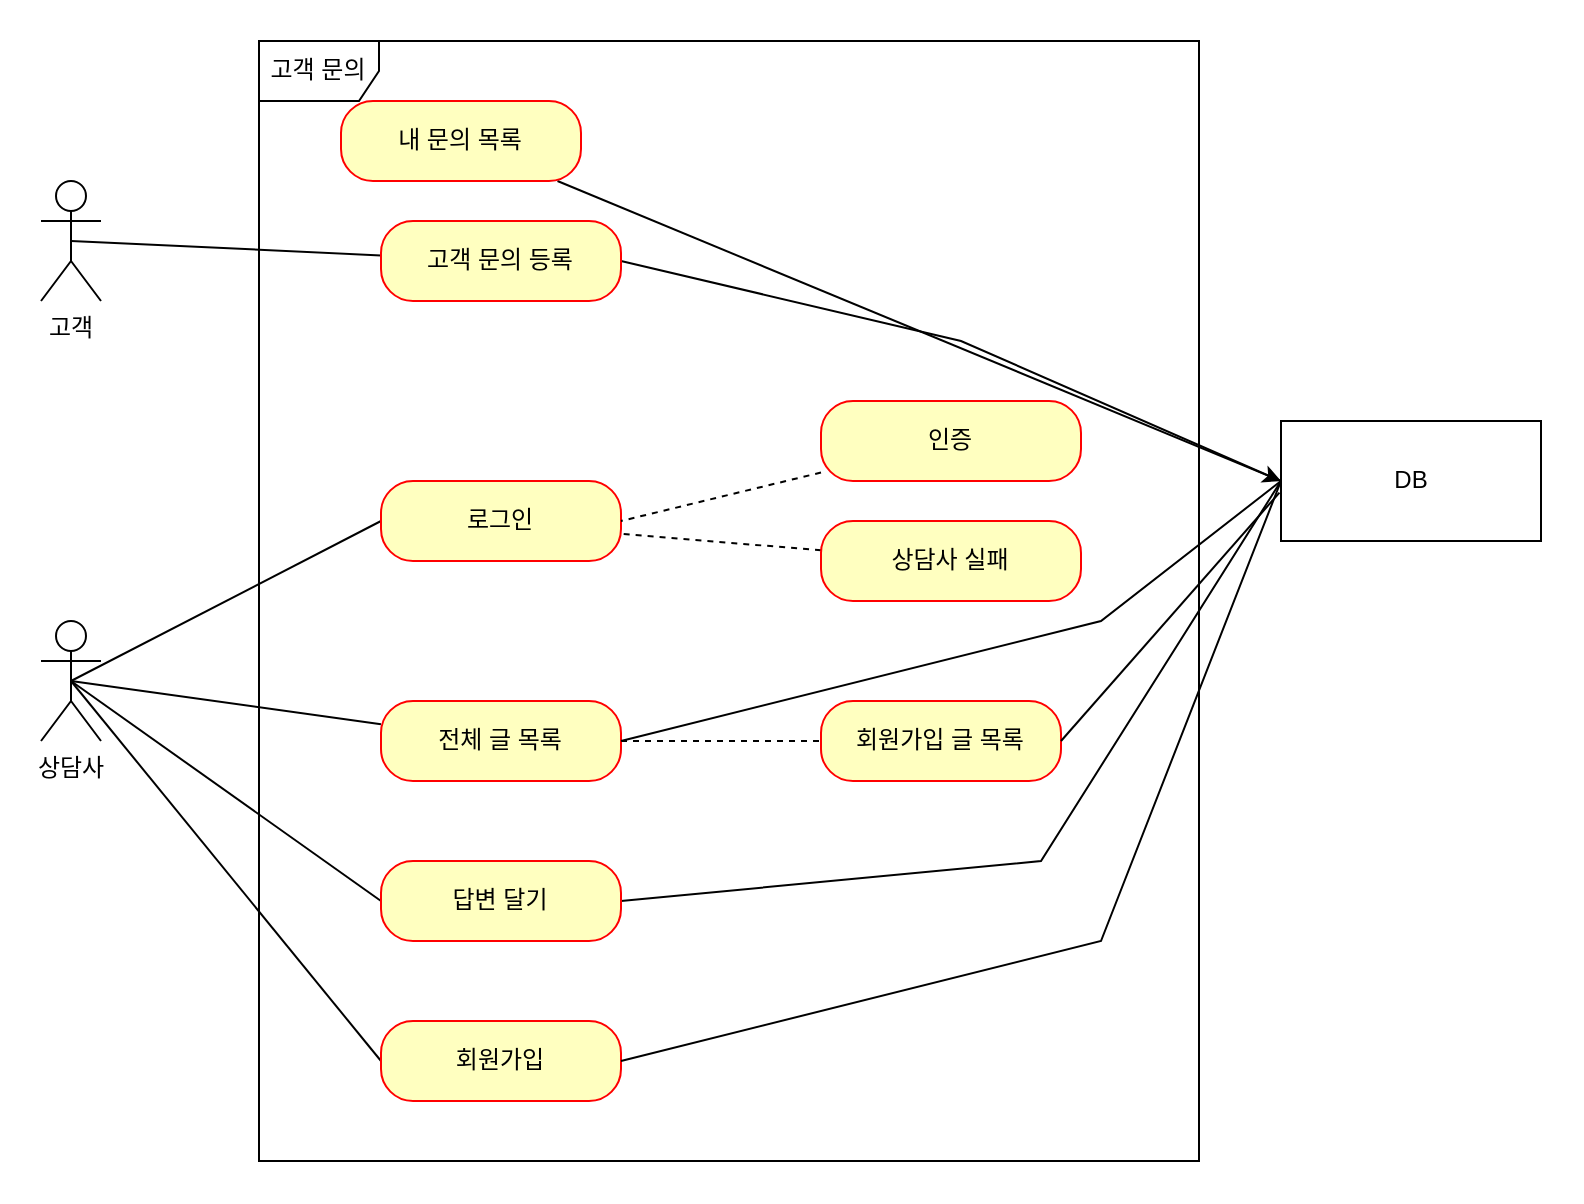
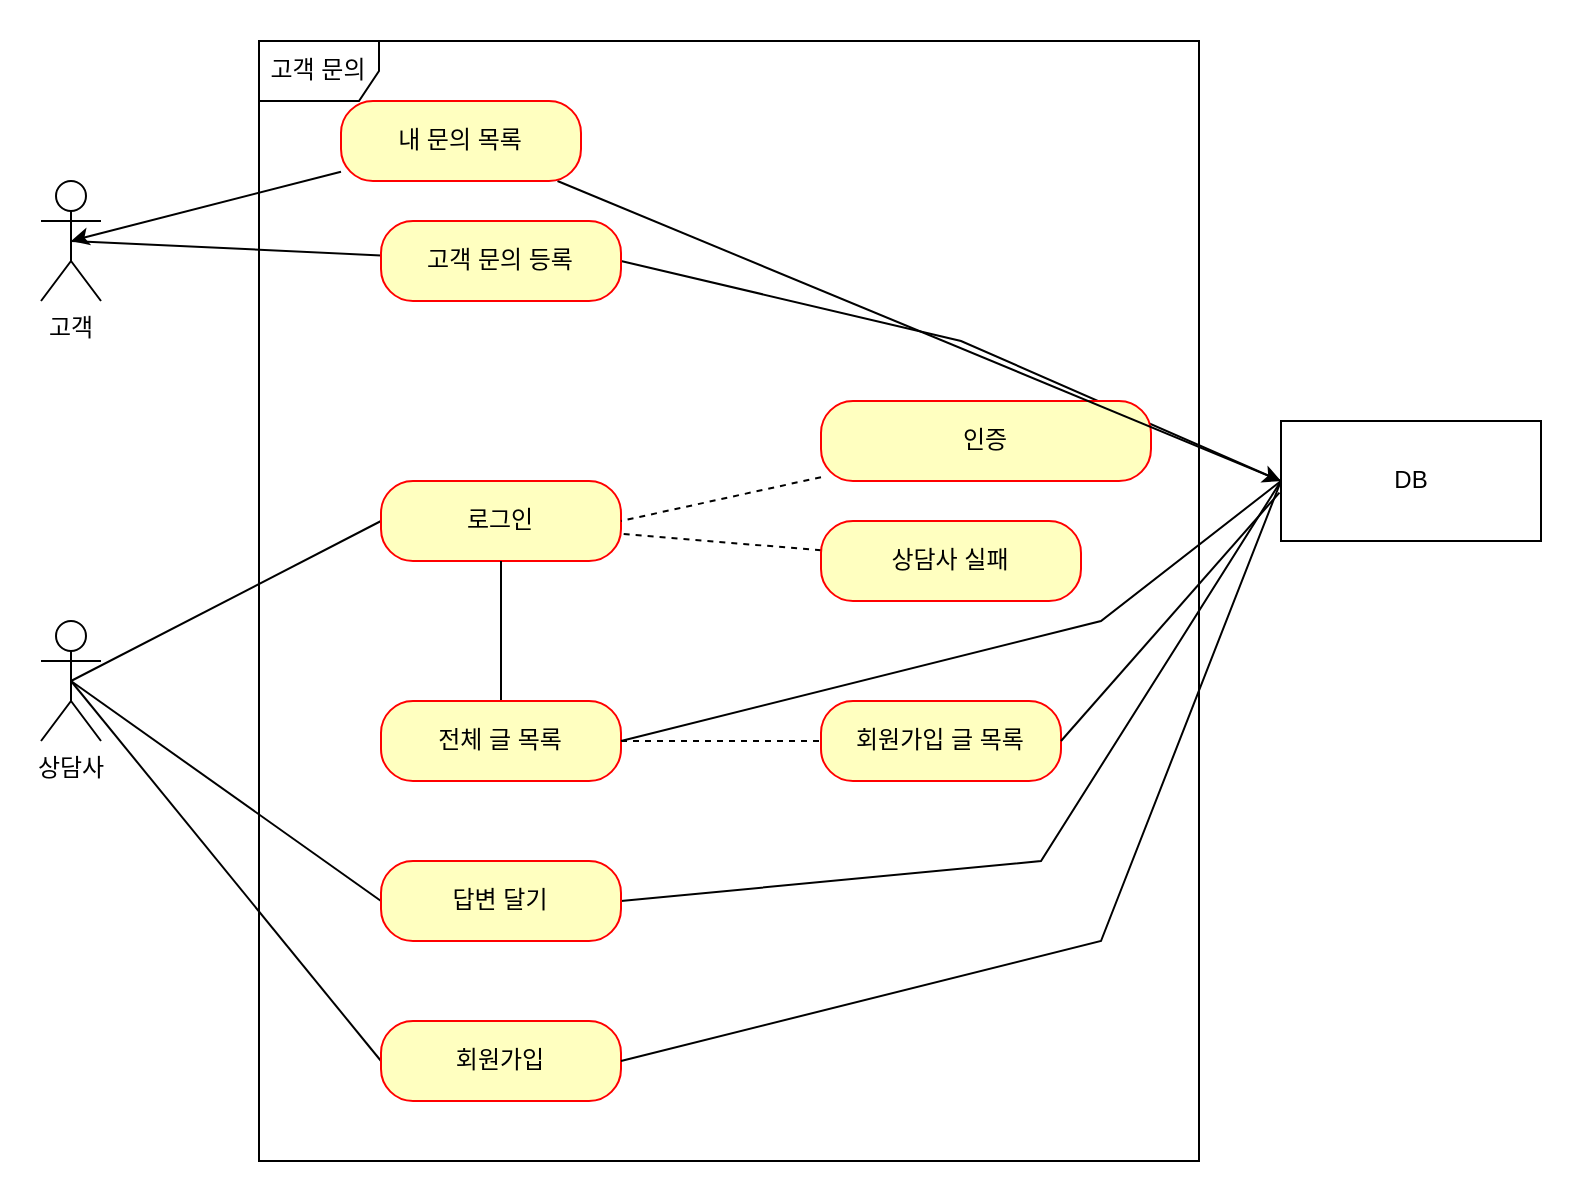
  <mxCell id="0" />
  <mxCell id="1" parent="0" />
  <mxCell id="2" value="고객" style="shape=umlActor;verticalLabelPosition=bottom;verticalAlign=top;html=1;" parent="1" vertex="1"><mxGeometry x="20" y="90" width="30" height="60" as="geometry" /></mxCell>
  <mxCell id="3" value="고객 문의" style="shape=umlFrame;whiteSpace=wrap;html=1;" parent="1" vertex="1"><mxGeometry x="129" y="20" width="470" height="560" as="geometry" /></mxCell>
  <mxCell id="4" value="상담사" style="shape=umlActor;verticalLabelPosition=bottom;verticalAlign=top;html=1;" parent="1" vertex="1"><mxGeometry x="20" y="310" width="30" height="60" as="geometry" /></mxCell>
  <mxCell id="5" style="edgeStyle=none;rounded=0;orthogonalLoop=1;jettySize=auto;html=1;endArrow=none;endFill=0;" parent="1" source="7" edge="1"><mxGeometry relative="1" as="geometry"><mxPoint x="35" y="120" as="targetPoint" /></mxGeometry></mxCell>
  <mxCell id="6" style="edgeStyle=none;rounded=0;orthogonalLoop=1;jettySize=auto;html=1;entryX=0;entryY=0.5;entryDx=0;entryDy=0;endArrow=none;endFill=0;exitX=1;exitY=0.5;exitDx=0;exitDy=0;" parent="1" source="7" target="24" edge="1"><mxGeometry relative="1" as="geometry"><Array as="points"><mxPoint x="480" y="170" /></Array></mxGeometry></mxCell>
  <mxCell id="7" value="고객 문의 등록" style="rounded=1;whiteSpace=wrap;html=1;arcSize=40;fontColor=#000000;fillColor=#ffffc0;strokeColor=#ff0000;" parent="1" vertex="1"><mxGeometry x="190" y="110" width="120" height="40" as="geometry" /></mxCell>
  <mxCell id="8" style="rounded=0;orthogonalLoop=1;jettySize=auto;html=1;entryX=0.5;entryY=0.5;entryDx=0;entryDy=0;entryPerimeter=0;endArrow=none;endFill=0;exitX=0;exitY=0.5;exitDx=0;exitDy=0;" parent="1" source="9" target="4" edge="1"><mxGeometry relative="1" as="geometry" /></mxCell>
  <mxCell id="9" value="로그인" style="rounded=1;whiteSpace=wrap;html=1;arcSize=40;fontColor=#000000;fillColor=#ffffc0;strokeColor=#ff0000;" parent="1" vertex="1"><mxGeometry x="190" y="240" width="120" height="40" as="geometry" /></mxCell>
  <mxCell id="10" style="edgeStyle=none;rounded=0;orthogonalLoop=1;jettySize=auto;html=1;endArrow=none;endFill=0;entryX=0.5;entryY=0.5;entryDx=0;entryDy=0;entryPerimeter=0;exitX=0;exitY=0.5;exitDx=0;exitDy=0;" parent="1" source="11" target="4" edge="1"><mxGeometry relative="1" as="geometry"><mxPoint x="40" y="340" as="targetPoint" /></mxGeometry></mxCell>
  <mxCell id="11" value="회원가입" style="rounded=1;whiteSpace=wrap;html=1;arcSize=40;fontColor=#000000;fillColor=#ffffc0;strokeColor=#ff0000;" parent="1" vertex="1"><mxGeometry x="190" y="510" width="120" height="40" as="geometry" /></mxCell>
  <mxCell id="12" style="edgeStyle=none;rounded=0;orthogonalLoop=1;jettySize=auto;html=1;entryX=0;entryY=0.5;entryDx=0;entryDy=0;dashed=1;endArrow=none;endFill=0;" parent="1" source="14" target="15" edge="1"><mxGeometry relative="1" as="geometry" /></mxCell>
- <mxCell id="13" style="edgeStyle=none;rounded=0;orthogonalLoop=1;jettySize=auto;html=1;entryX=0.5;entryY=0.5;entryDx=0;entryDy=0;entryPerimeter=0;endArrow=none;endFill=0;" parent="1" source="14" target="4" edge="1"><mxGeometry relative="1" as="geometry" /></mxCell>
+ <mxCell id="13" style="edgeStyle=none;rounded=0;orthogonalLoop=1;jettySize=auto;html=1;endArrow=none;endFill=0;" parent="1" source="14" target="9" edge="1"><mxGeometry relative="1" as="geometry" /></mxCell>
  <mxCell id="14" value="전체 글 목록" style="rounded=1;whiteSpace=wrap;html=1;arcSize=40;fontColor=#000000;fillColor=#ffffc0;strokeColor=#ff0000;" parent="1" vertex="1"><mxGeometry x="190" y="350" width="120" height="40" as="geometry" /></mxCell>
  <mxCell id="15" value="회원가입 글 목록" style="rounded=1;whiteSpace=wrap;html=1;arcSize=40;fontColor=#000000;fillColor=#ffffc0;strokeColor=#ff0000;" parent="1" vertex="1"><mxGeometry x="410" y="350" width="120" height="40" as="geometry" /></mxCell>
  <mxCell id="16" style="rounded=0;orthogonalLoop=1;jettySize=auto;html=1;entryX=1;entryY=0.5;entryDx=0;entryDy=0;dashed=1;endArrow=none;endFill=0;" parent="1" source="17" target="9" edge="1"><mxGeometry relative="1" as="geometry"><mxPoint x="310" y="245" as="targetPoint" /></mxGeometry></mxCell>
- <mxCell id="17" value="인증" style="rounded=1;whiteSpace=wrap;html=1;arcSize=40;fontColor=#000000;fillColor=#ffffc0;strokeColor=#ff0000;" parent="1" vertex="1"><mxGeometry x="410" y="200" width="130" height="40" as="geometry" /></mxCell>
+ <mxCell id="17" value="인증" style="rounded=1;whiteSpace=wrap;html=1;arcSize=40;fontColor=#000000;fillColor=#ffffc0;strokeColor=#ff0000;" parent="1" vertex="1"><mxGeometry x="410" y="200" width="165" height="40" as="geometry" /></mxCell>
  <mxCell id="18" style="edgeStyle=none;rounded=0;orthogonalLoop=1;jettySize=auto;html=1;entryX=0.987;entryY=0.657;entryDx=0;entryDy=0;entryPerimeter=0;dashed=1;endArrow=none;endFill=0;" parent="1" source="19" target="9" edge="1"><mxGeometry relative="1" as="geometry" /></mxCell>
  <mxCell id="19" value="상담사 실패" style="rounded=1;whiteSpace=wrap;html=1;arcSize=40;fontColor=#000000;fillColor=#ffffc0;strokeColor=#ff0000;" parent="1" vertex="1"><mxGeometry x="410" y="260" width="130" height="40" as="geometry" /></mxCell>
  <mxCell id="20" style="edgeStyle=none;rounded=0;orthogonalLoop=1;jettySize=auto;html=1;entryX=1;entryY=0.5;entryDx=0;entryDy=0;endArrow=none;endFill=0;exitX=-0.006;exitY=0.597;exitDx=0;exitDy=0;exitPerimeter=0;" parent="1" source="24" target="15" edge="1"><mxGeometry relative="1" as="geometry" /></mxCell>
  <mxCell id="21" style="edgeStyle=none;rounded=0;orthogonalLoop=1;jettySize=auto;html=1;endArrow=none;endFill=0;exitX=0;exitY=0.5;exitDx=0;exitDy=0;" parent="1" source="24" edge="1"><mxGeometry relative="1" as="geometry"><mxPoint x="310" y="370" as="targetPoint" /><Array as="points"><mxPoint x="550" y="310" /></Array></mxGeometry></mxCell>
  <mxCell id="22" style="edgeStyle=none;rounded=0;orthogonalLoop=1;jettySize=auto;html=1;endArrow=none;endFill=0;entryX=1;entryY=0.5;entryDx=0;entryDy=0;exitX=0;exitY=0.5;exitDx=0;exitDy=0;" parent="1" source="24" target="26" edge="1"><mxGeometry relative="1" as="geometry"><Array as="points"><mxPoint x="520" y="430" /></Array></mxGeometry></mxCell>
  <mxCell id="23" style="edgeStyle=none;rounded=0;orthogonalLoop=1;jettySize=auto;html=1;endArrow=none;endFill=0;entryX=1;entryY=0.5;entryDx=0;entryDy=0;exitX=0;exitY=0.5;exitDx=0;exitDy=0;" parent="1" source="24" target="11" edge="1"><mxGeometry relative="1" as="geometry"><mxPoint x="650" y="470" as="targetPoint" /><Array as="points"><mxPoint x="550" y="470" /></Array></mxGeometry></mxCell>
  <mxCell id="24" value="DB" style="html=1;dropTarget=0;" parent="1" vertex="1"><mxGeometry x="640" y="210" width="130" height="60" as="geometry" /></mxCell>
  <mxCell id="25" style="edgeStyle=none;rounded=0;orthogonalLoop=1;jettySize=auto;html=1;entryX=0.5;entryY=0.5;entryDx=0;entryDy=0;entryPerimeter=0;endArrow=none;endFill=0;exitX=0;exitY=0.5;exitDx=0;exitDy=0;" parent="1" source="26" target="4" edge="1"><mxGeometry relative="1" as="geometry" /></mxCell>
  <mxCell id="26" value="답변 달기" style="rounded=1;whiteSpace=wrap;html=1;arcSize=40;fontColor=#000000;fillColor=#ffffc0;strokeColor=#ff0000;" parent="1" vertex="1"><mxGeometry x="190" y="430" width="120" height="40" as="geometry" /></mxCell>
+ <mxCell id="27" style="rounded=0;orthogonalLoop=1;jettySize=auto;html=1;entryX=0.5;entryY=0.5;entryDx=0;entryDy=0;entryPerimeter=0;" edge="1" parent="1" source="29" target="2"><mxGeometry relative="1" as="geometry" /></mxCell>
  <mxCell id="28" style="edgeStyle=none;rounded=0;orthogonalLoop=1;jettySize=auto;html=1;entryX=0;entryY=0.5;entryDx=0;entryDy=0;" edge="1" parent="1" source="29" target="24"><mxGeometry relative="1" as="geometry" /></mxCell>
  <mxCell id="29" value="내 문의 목록" style="rounded=1;whiteSpace=wrap;html=1;arcSize=40;fontColor=#000000;fillColor=#ffffc0;strokeColor=#ff0000;" vertex="1" parent="1"><mxGeometry x="170" y="50" width="120" height="40" as="geometry" /></mxCell>
